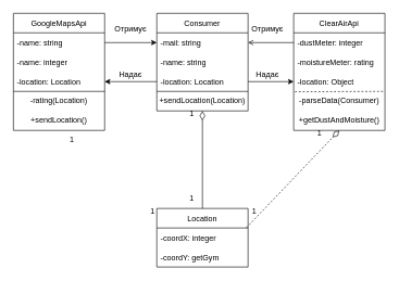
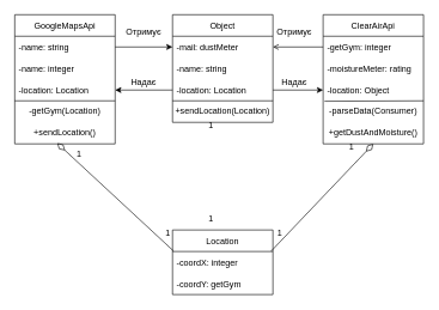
  <mxCell id="0" />
  <mxCell id="1" parent="0" />
  <mxCell id="2" value="ClearAirApi" style="swimlane;fontStyle=0;childLayout=stackLayout;horizontal=1;startSize=30;horizontalStack=0;resizeParent=1;resizeParentMax=0;resizeLast=0;collapsible=1;marginBottom=0;" parent="1" vertex="1"><mxGeometry x="450" y="20" width="140" height="180" as="geometry" /></mxCell>
- <mxCell id="3" value="-dustMeter: integer" style="text;strokeColor=none;fillColor=none;align=left;verticalAlign=middle;spacingLeft=4;spacingRight=4;overflow=hidden;points=[[0,0.5],[1,0.5]];portConstraint=eastwest;rotatable=0;" parent="2" vertex="1"><mxGeometry y="30" width="140" height="30" as="geometry" /></mxCell>
+ <mxCell id="3" value="-getGym: integer" style="text;strokeColor=none;fillColor=none;align=left;verticalAlign=middle;spacingLeft=4;spacingRight=4;overflow=hidden;points=[[0,0.5],[1,0.5]];portConstraint=eastwest;rotatable=0;" parent="2" vertex="1"><mxGeometry y="30" width="140" height="30" as="geometry" /></mxCell>
  <mxCell id="4" value="-moistureMeter: rating" style="text;strokeColor=none;fillColor=none;align=left;verticalAlign=middle;spacingLeft=4;spacingRight=4;overflow=hidden;points=[[0,0.5],[1,0.5]];portConstraint=eastwest;rotatable=0;" parent="2" vertex="1"><mxGeometry y="60" width="140" height="30" as="geometry" /></mxCell>
  <mxCell id="5" value="-location: Object" style="text;strokeColor=none;fillColor=none;align=left;verticalAlign=middle;spacingLeft=4;spacingRight=4;overflow=hidden;points=[[0,0.5],[1,0.5]];portConstraint=eastwest;rotatable=0;" parent="2" vertex="1"><mxGeometry y="90" width="140" height="30" as="geometry" /></mxCell>
  <mxCell id="6" value="-parseData(Consumer)" style="text;html=1;strokeColor=none;fillColor=none;align=center;verticalAlign=middle;whiteSpace=wrap;rounded=0;" parent="2" vertex="1"><mxGeometry y="120" width="140" height="30" as="geometry" /></mxCell>
- <mxCell id="7" value="" style="endArrow=none;html=1;rounded=0;endSize=12;targetPerimeterSpacing=11;exitX=0.014;exitY=1.02;exitDx=0;exitDy=0;exitPerimeter=0;entryX=1;entryY=0;entryDx=0;entryDy=0;dashed=1;" parent="2" source="5" target="6" edge="1"><mxGeometry width="50" height="50" relative="1" as="geometry"><mxPoint x="-50" y="230" as="sourcePoint" /><mxPoint y="180" as="targetPoint" /></mxGeometry></mxCell>
+ <mxCell id="7" value="" style="endArrow=none;html=1;rounded=0;endSize=12;targetPerimeterSpacing=11;exitX=0.014;exitY=1.02;exitDx=0;exitDy=0;exitPerimeter=0;entryX=1;entryY=0;entryDx=0;entryDy=0;" parent="2" source="5" target="6" edge="1"><mxGeometry width="50" height="50" relative="1" as="geometry"><mxPoint x="-50" y="230" as="sourcePoint" /><mxPoint y="180" as="targetPoint" /></mxGeometry></mxCell>
  <mxCell id="8" value="+getDustAndMoisture()" style="text;html=1;strokeColor=none;fillColor=none;align=center;verticalAlign=middle;whiteSpace=wrap;rounded=0;" parent="2" vertex="1"><mxGeometry y="150" width="140" height="30" as="geometry" /></mxCell>
  <mxCell id="9" value="Отримує" style="text;html=1;strokeColor=none;fillColor=none;align=center;verticalAlign=middle;whiteSpace=wrap;rounded=0;" parent="1" vertex="1"><mxGeometry x="380" y="30" width="60" height="30" as="geometry" /></mxCell>
  <mxCell id="10" value="GoogleMapsApi" style="swimlane;fontStyle=0;childLayout=stackLayout;horizontal=1;startSize=30;horizontalStack=0;resizeParent=1;resizeParentMax=0;resizeLast=0;collapsible=1;marginBottom=0;" parent="1" vertex="1"><mxGeometry x="20" y="20" width="140" height="180" as="geometry" /></mxCell>
  <mxCell id="11" value="-name: string" style="text;strokeColor=none;fillColor=none;align=left;verticalAlign=middle;spacingLeft=4;spacingRight=4;overflow=hidden;points=[[0,0.5],[1,0.5]];portConstraint=eastwest;rotatable=0;" parent="10" vertex="1"><mxGeometry y="30" width="140" height="30" as="geometry" /></mxCell>
  <mxCell id="12" value="-name: integer" style="text;strokeColor=none;fillColor=none;align=left;verticalAlign=middle;spacingLeft=4;spacingRight=4;overflow=hidden;points=[[0,0.5],[1,0.5]];portConstraint=eastwest;rotatable=0;" parent="10" vertex="1"><mxGeometry y="60" width="140" height="30" as="geometry" /></mxCell>
  <mxCell id="13" value="-location: Location" style="text;strokeColor=none;fillColor=none;align=left;verticalAlign=middle;spacingLeft=4;spacingRight=4;overflow=hidden;points=[[0,0.5],[1,0.5]];portConstraint=eastwest;rotatable=0;" parent="10" vertex="1"><mxGeometry y="90" width="140" height="30" as="geometry" /></mxCell>
- <mxCell id="14" value="-rating(Location)" style="text;html=1;strokeColor=none;fillColor=none;align=center;verticalAlign=middle;whiteSpace=wrap;rounded=0;" parent="10" vertex="1"><mxGeometry y="120" width="140" height="30" as="geometry" /></mxCell>
+ <mxCell id="14" value="-getGym(Location)" style="text;html=1;strokeColor=none;fillColor=none;align=center;verticalAlign=middle;whiteSpace=wrap;rounded=0;" parent="10" vertex="1"><mxGeometry y="120" width="140" height="30" as="geometry" /></mxCell>
  <mxCell id="15" value="" style="endArrow=none;html=1;rounded=0;endSize=12;targetPerimeterSpacing=11;exitX=0;exitY=0;exitDx=0;exitDy=0;entryX=1;entryY=0;entryDx=0;entryDy=0;" parent="10" source="14" target="14" edge="1"><mxGeometry width="50" height="50" relative="1" as="geometry"><mxPoint x="380" y="230" as="sourcePoint" /><mxPoint x="430" y="180" as="targetPoint" /></mxGeometry></mxCell>
  <mxCell id="16" value="+sendLocation()" style="text;html=1;strokeColor=none;fillColor=none;align=center;verticalAlign=middle;whiteSpace=wrap;rounded=0;" parent="10" vertex="1"><mxGeometry y="150" width="140" height="30" as="geometry" /></mxCell>
  <mxCell id="17" value="Location" style="swimlane;fontStyle=0;childLayout=stackLayout;horizontal=1;startSize=30;horizontalStack=0;resizeParent=1;resizeParentMax=0;resizeLast=0;collapsible=1;marginBottom=0;" parent="1" vertex="1"><mxGeometry x="240" y="320" width="140" height="90" as="geometry" /></mxCell>
  <mxCell id="18" value="-coordX: integer" style="text;strokeColor=none;fillColor=none;align=left;verticalAlign=middle;spacingLeft=4;spacingRight=4;overflow=hidden;points=[[0,0.5],[1,0.5]];portConstraint=eastwest;rotatable=0;" parent="17" vertex="1"><mxGeometry y="30" width="140" height="30" as="geometry" /></mxCell>
  <mxCell id="19" value="-coordY: getGym" style="text;strokeColor=none;fillColor=none;align=left;verticalAlign=middle;spacingLeft=4;spacingRight=4;overflow=hidden;points=[[0,0.5],[1,0.5]];portConstraint=eastwest;rotatable=0;" parent="17" vertex="1"><mxGeometry y="60" width="140" height="30" as="geometry" /></mxCell>
- <mxCell id="20" value="" style="endArrow=diamondThin;html=1;rounded=0;exitX=0.5;exitY=0;exitDx=0;exitDy=0;endFill=0;targetPerimeterSpacing=0;endSize=12;entryX=0.5;entryY=1;entryDx=0;entryDy=0;" parent="1" source="17" target="25" edge="1"><mxGeometry width="50" height="50" relative="1" as="geometry"><mxPoint x="300" y="240" as="sourcePoint" /><mxPoint x="310" y="240" as="targetPoint" /></mxGeometry></mxCell>
- <mxCell id="21" value="Consumer" style="swimlane;fontStyle=0;childLayout=stackLayout;horizontal=1;startSize=30;horizontalStack=0;resizeParent=1;resizeParentMax=0;resizeLast=0;collapsible=1;marginBottom=0;" parent="1" vertex="1"><mxGeometry x="240" y="20" width="140" height="150" as="geometry"><mxRectangle x="290" y="130" width="100" height="30" as="alternateBounds" /></mxGeometry></mxCell>
- <mxCell id="22" value="-mail: string" style="text;strokeColor=none;fillColor=none;align=left;verticalAlign=middle;spacingLeft=4;spacingRight=4;overflow=hidden;points=[[0,0.5],[1,0.5]];portConstraint=eastwest;rotatable=0;" parent="21" vertex="1"><mxGeometry y="30" width="140" height="30" as="geometry" /></mxCell>
+ <mxCell id="21" value="Object" style="swimlane;fontStyle=0;childLayout=stackLayout;horizontal=1;startSize=30;horizontalStack=0;resizeParent=1;resizeParentMax=0;resizeLast=0;collapsible=1;marginBottom=0;" parent="1" vertex="1"><mxGeometry x="240" y="20" width="140" height="150" as="geometry"><mxRectangle x="290" y="130" width="100" height="30" as="alternateBounds" /></mxGeometry></mxCell>
+ <mxCell id="22" value="-mail: dustMeter" style="text;strokeColor=none;fillColor=none;align=left;verticalAlign=middle;spacingLeft=4;spacingRight=4;overflow=hidden;points=[[0,0.5],[1,0.5]];portConstraint=eastwest;rotatable=0;" parent="21" vertex="1"><mxGeometry y="30" width="140" height="30" as="geometry" /></mxCell>
  <mxCell id="23" value="-name: string" style="text;strokeColor=none;fillColor=none;align=left;verticalAlign=middle;spacingLeft=4;spacingRight=4;overflow=hidden;points=[[0,0.5],[1,0.5]];portConstraint=eastwest;rotatable=0;" parent="21" vertex="1"><mxGeometry y="60" width="140" height="30" as="geometry" /></mxCell>
  <mxCell id="24" value="-location: Location" style="text;strokeColor=none;fillColor=none;align=left;verticalAlign=middle;spacingLeft=4;spacingRight=4;overflow=hidden;points=[[0,0.5],[1,0.5]];portConstraint=eastwest;rotatable=0;" parent="21" vertex="1"><mxGeometry y="90" width="140" height="30" as="geometry" /></mxCell>
  <mxCell id="25" value="+sendLocation(Location)" style="text;html=1;strokeColor=none;fillColor=none;align=center;verticalAlign=middle;whiteSpace=wrap;rounded=0;" parent="21" vertex="1"><mxGeometry y="120" width="140" height="30" as="geometry" /></mxCell>
  <mxCell id="26" value="" style="endArrow=none;html=1;rounded=0;endSize=12;targetPerimeterSpacing=11;exitX=0;exitY=0;exitDx=0;exitDy=0;entryX=1;entryY=0;entryDx=0;entryDy=0;" parent="21" source="25" target="25" edge="1"><mxGeometry width="50" height="50" relative="1" as="geometry"><mxPoint x="160" y="130" as="sourcePoint" /><mxPoint x="210" y="80" as="targetPoint" /></mxGeometry></mxCell>
  <mxCell id="27" value="" style="endArrow=open;html=1;rounded=0;exitX=0;exitY=0.5;exitDx=0;exitDy=0;entryX=1;entryY=0.5;entryDx=0;entryDy=0;" parent="1" source="3" target="22" edge="1"><mxGeometry width="50" height="50" relative="1" as="geometry"><mxPoint x="340" y="220" as="sourcePoint" /><mxPoint x="390" y="170" as="targetPoint" /></mxGeometry></mxCell>
  <mxCell id="28" value="" style="endArrow=classic;html=1;rounded=0;exitX=1;exitY=0.5;exitDx=0;exitDy=0;entryX=0;entryY=0.5;entryDx=0;entryDy=0;" parent="1" source="24" target="5" edge="1"><mxGeometry width="50" height="50" relative="1" as="geometry"><mxPoint x="340" y="220" as="sourcePoint" /><mxPoint x="390" y="170" as="targetPoint" /></mxGeometry></mxCell>
  <mxCell id="29" value="Надає" style="text;html=1;strokeColor=none;fillColor=none;align=center;verticalAlign=middle;whiteSpace=wrap;rounded=0;" parent="1" vertex="1"><mxGeometry x="380" y="100" width="60" height="30" as="geometry" /></mxCell>
  <mxCell id="30" value="" style="endArrow=classic;html=1;rounded=0;exitX=0;exitY=0.5;exitDx=0;exitDy=0;" parent="1" source="24" target="13" edge="1"><mxGeometry width="50" height="50" relative="1" as="geometry"><mxPoint x="340" y="220" as="sourcePoint" /><mxPoint x="390" y="170" as="targetPoint" /></mxGeometry></mxCell>
  <mxCell id="31" value="Надає" style="text;html=1;strokeColor=none;fillColor=none;align=center;verticalAlign=middle;whiteSpace=wrap;rounded=0;" parent="1" vertex="1"><mxGeometry x="170" y="100" width="60" height="30" as="geometry" /></mxCell>
  <mxCell id="32" value="Отримує" style="text;html=1;strokeColor=none;fillColor=none;align=center;verticalAlign=middle;whiteSpace=wrap;rounded=0;" parent="1" vertex="1"><mxGeometry x="170" y="30" width="60" height="30" as="geometry" /></mxCell>
  <mxCell id="33" value="" style="endArrow=classic;html=1;rounded=0;exitX=1;exitY=0.5;exitDx=0;exitDy=0;entryX=0;entryY=0.5;entryDx=0;entryDy=0;" parent="1" source="11" target="22" edge="1"><mxGeometry width="50" height="50" relative="1" as="geometry"><mxPoint x="340" y="220" as="sourcePoint" /><mxPoint x="390" y="170" as="targetPoint" /></mxGeometry></mxCell>
- <mxCell id="35" value="" style="endArrow=diamondThin;html=1;rounded=0;endFill=0;targetPerimeterSpacing=0;endSize=12;exitX=0.983;exitY=-0.02;exitDx=0;exitDy=0;exitPerimeter=0;entryX=0.5;entryY=1;entryDx=0;entryDy=0;dashed=1;" parent="1" source="18" target="8" edge="1"><mxGeometry width="50" height="50" relative="1" as="geometry"><mxPoint x="390" y="230" as="sourcePoint" /><mxPoint x="510" y="230" as="targetPoint" /></mxGeometry></mxCell>
+ <mxCell id="34" value="" style="endArrow=diamondThin;html=1;rounded=0;exitX=0.011;exitY=-0.02;exitDx=0;exitDy=0;endFill=0;targetPerimeterSpacing=0;endSize=12;exitPerimeter=0;entryX=0.423;entryY=0.967;entryDx=0;entryDy=0;entryPerimeter=0;" parent="1" source="18" target="16" edge="1"><mxGeometry width="50" height="50" relative="1" as="geometry"><mxPoint x="183.64" y="230" as="sourcePoint" /><mxPoint x="100" y="290" as="targetPoint" /></mxGeometry></mxCell>
+ <mxCell id="35" value="" style="endArrow=diamondThin;html=1;rounded=0;endFill=0;targetPerimeterSpacing=0;endSize=12;exitX=0.983;exitY=-0.02;exitDx=0;exitDy=0;exitPerimeter=0;entryX=0.5;entryY=1;entryDx=0;entryDy=0;" parent="1" source="18" target="8" edge="1"><mxGeometry width="50" height="50" relative="1" as="geometry"><mxPoint x="390" y="230" as="sourcePoint" /><mxPoint x="510" y="230" as="targetPoint" /></mxGeometry></mxCell>
  <mxCell id="36" value="1" style="text;html=1;strokeColor=none;fillColor=none;align=center;verticalAlign=middle;whiteSpace=wrap;rounded=0;" parent="1" vertex="1"><mxGeometry x="264" y="290" width="60" height="30" as="geometry" /></mxCell>
  <mxCell id="37" value="1" style="text;html=1;strokeColor=none;fillColor=none;align=center;verticalAlign=middle;whiteSpace=wrap;rounded=0;" parent="1" vertex="1"><mxGeometry x="264" y="160" width="60" height="30" as="geometry" /></mxCell>
  <mxCell id="38" value="1" style="text;html=1;strokeColor=none;fillColor=none;align=center;verticalAlign=middle;whiteSpace=wrap;rounded=0;" parent="1" vertex="1"><mxGeometry x="80" y="200" width="60" height="30" as="geometry" /></mxCell>
  <mxCell id="39" value="1" style="text;html=1;strokeColor=none;fillColor=none;align=center;verticalAlign=middle;whiteSpace=wrap;rounded=0;" parent="1" vertex="1"><mxGeometry x="204" y="310" width="60" height="30" as="geometry" /></mxCell>
  <mxCell id="40" value="1" style="text;html=1;strokeColor=none;fillColor=none;align=center;verticalAlign=middle;whiteSpace=wrap;rounded=0;" parent="1" vertex="1"><mxGeometry x="360" y="310" width="60" height="30" as="geometry" /></mxCell>
  <mxCell id="41" value="1" style="text;html=1;strokeColor=none;fillColor=none;align=center;verticalAlign=middle;whiteSpace=wrap;rounded=0;" parent="1" vertex="1"><mxGeometry x="460" y="190" width="60" height="30" as="geometry" /></mxCell>
